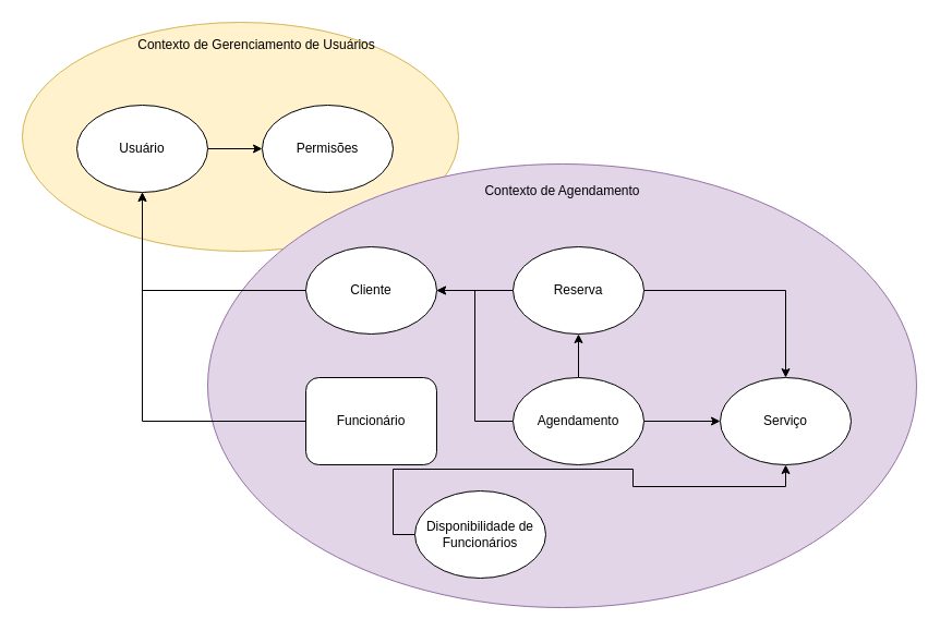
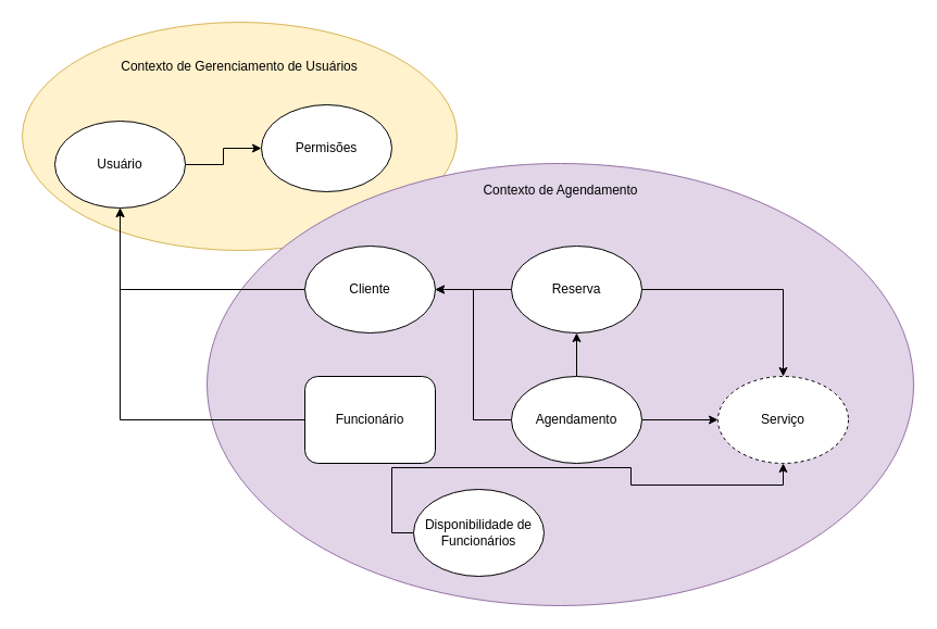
  <mxCell id="0" />
  <mxCell id="1" parent="0" />
  <mxCell id="2" value="" style="ellipse;whiteSpace=wrap;html=1;fillColor=#fff2cc;strokeColor=#d6b656;" parent="1" vertex="1"><mxGeometry x="20" y="20" width="400" height="210" as="geometry" /></mxCell>
  <mxCell id="3" value="" style="ellipse;whiteSpace=wrap;html=1;fillColor=#e1d5e7;strokeColor=#9673a6;" parent="1" vertex="1"><mxGeometry x="190" y="150" width="650" height="407" as="geometry" /></mxCell>
  <mxCell id="4" style="edgeStyle=orthogonalEdgeStyle;rounded=0;orthogonalLoop=1;jettySize=auto;html=1;entryX=0.5;entryY=1;entryDx=0;entryDy=0;" parent="1" source="5" target="7" edge="1"><mxGeometry relative="1" as="geometry" /></mxCell>
  <mxCell id="5" value="Funcionário" style="whiteSpace=wrap;html=1;rounded=1;" parent="1" vertex="1"><mxGeometry x="280" y="346" width="120" height="80" as="geometry" /></mxCell>
  <mxCell id="6" style="edgeStyle=orthogonalEdgeStyle;rounded=0;orthogonalLoop=1;jettySize=auto;html=1;entryX=0;entryY=0.5;entryDx=0;entryDy=0;" parent="1" source="7" target="10" edge="1"><mxGeometry relative="1" as="geometry" /></mxCell>
- <mxCell id="7" value="Usuário" style="ellipse;whiteSpace=wrap;html=1;" parent="1" vertex="1"><mxGeometry x="70" y="96" width="120" height="80" as="geometry" /></mxCell>
+ <mxCell id="7" value="Usuário" style="ellipse;whiteSpace=wrap;html=1;" parent="1" vertex="1"><mxGeometry x="50" y="111" width="120" height="80" as="geometry" /></mxCell>
  <mxCell id="8" style="edgeStyle=orthogonalEdgeStyle;rounded=0;orthogonalLoop=1;jettySize=auto;html=1;entryX=0.5;entryY=1;entryDx=0;entryDy=0;" parent="1" source="9" target="7" edge="1"><mxGeometry relative="1" as="geometry" /></mxCell>
  <mxCell id="9" value="Cliente" style="ellipse;whiteSpace=wrap;html=1;" parent="1" vertex="1"><mxGeometry x="280" y="226" width="120" height="80" as="geometry" /></mxCell>
  <mxCell id="10" value="Permisões" style="ellipse;whiteSpace=wrap;html=1;" parent="1" vertex="1"><mxGeometry x="240" y="96" width="120" height="80" as="geometry" /></mxCell>
- <mxCell id="11" value="Serviço" style="ellipse;whiteSpace=wrap;html=1;" parent="1" vertex="1"><mxGeometry x="660" y="346" width="120" height="80" as="geometry" /></mxCell>
+ <mxCell id="11" value="Serviço" style="ellipse;whiteSpace=wrap;html=1;dashed=1;" parent="1" vertex="1"><mxGeometry x="660" y="346" width="120" height="80" as="geometry" /></mxCell>
  <mxCell id="12" style="edgeStyle=orthogonalEdgeStyle;rounded=0;orthogonalLoop=1;jettySize=auto;html=1;" parent="1" source="15" target="20" edge="1"><mxGeometry relative="1" as="geometry" /></mxCell>
  <mxCell id="13" style="edgeStyle=orthogonalEdgeStyle;rounded=0;orthogonalLoop=1;jettySize=auto;html=1;entryX=0;entryY=0.5;entryDx=0;entryDy=0;" edge="1" parent="1" source="15" target="11"><mxGeometry relative="1" as="geometry" /></mxCell>
  <mxCell id="14" style="edgeStyle=orthogonalEdgeStyle;rounded=0;orthogonalLoop=1;jettySize=auto;html=1;entryX=1;entryY=0.5;entryDx=0;entryDy=0;" edge="1" parent="1" source="15" target="9"><mxGeometry relative="1" as="geometry" /></mxCell>
  <mxCell id="15" value="Agendamento" style="ellipse;whiteSpace=wrap;html=1;" parent="1" vertex="1"><mxGeometry x="470" y="346" width="120" height="80" as="geometry" /></mxCell>
- <mxCell id="16" value="Contexto de Gerenciamento de Usuários" style="text;html=1;align=center;verticalAlign=middle;whiteSpace=wrap;rounded=0;" parent="1" vertex="1"><mxGeometry x="116.25" y="26" width="237.5" height="30" as="geometry" /></mxCell>
+ <mxCell id="16" value="Contexto de Gerenciamento de Usuários" style="text;html=1;align=center;verticalAlign=middle;whiteSpace=wrap;rounded=0;" parent="1" vertex="1"><mxGeometry x="101.25" y="46" width="237.5" height="30" as="geometry" /></mxCell>
  <mxCell id="17" value="Contexto de Agendamento" style="text;html=1;align=center;verticalAlign=middle;whiteSpace=wrap;rounded=0;" parent="1" vertex="1"><mxGeometry x="417.5" y="160" width="195" height="30" as="geometry" /></mxCell>
  <mxCell id="18" style="edgeStyle=orthogonalEdgeStyle;rounded=0;orthogonalLoop=1;jettySize=auto;html=1;entryX=0.5;entryY=0;entryDx=0;entryDy=0;" edge="1" parent="1" source="20" target="11"><mxGeometry relative="1" as="geometry" /></mxCell>
  <mxCell id="19" style="edgeStyle=orthogonalEdgeStyle;rounded=0;orthogonalLoop=1;jettySize=auto;html=1;entryX=1;entryY=0.5;entryDx=0;entryDy=0;" edge="1" parent="1" source="20" target="9"><mxGeometry relative="1" as="geometry" /></mxCell>
  <mxCell id="20" value="Reserva" style="ellipse;whiteSpace=wrap;html=1;" vertex="1" parent="1"><mxGeometry x="470" y="226" width="120" height="80" as="geometry" /></mxCell>
  <mxCell id="21" style="edgeStyle=orthogonalEdgeStyle;rounded=0;orthogonalLoop=1;jettySize=auto;html=1;exitX=0;exitY=0.5;exitDx=0;exitDy=0;" edge="1" parent="1" source="22" target="11"><mxGeometry relative="1" as="geometry" /></mxCell>
  <mxCell id="22" value="Disponibilidade de Funcionários" style="ellipse;whiteSpace=wrap;html=1;" vertex="1" parent="1"><mxGeometry x="380" y="450" width="120" height="80" as="geometry" /></mxCell>
